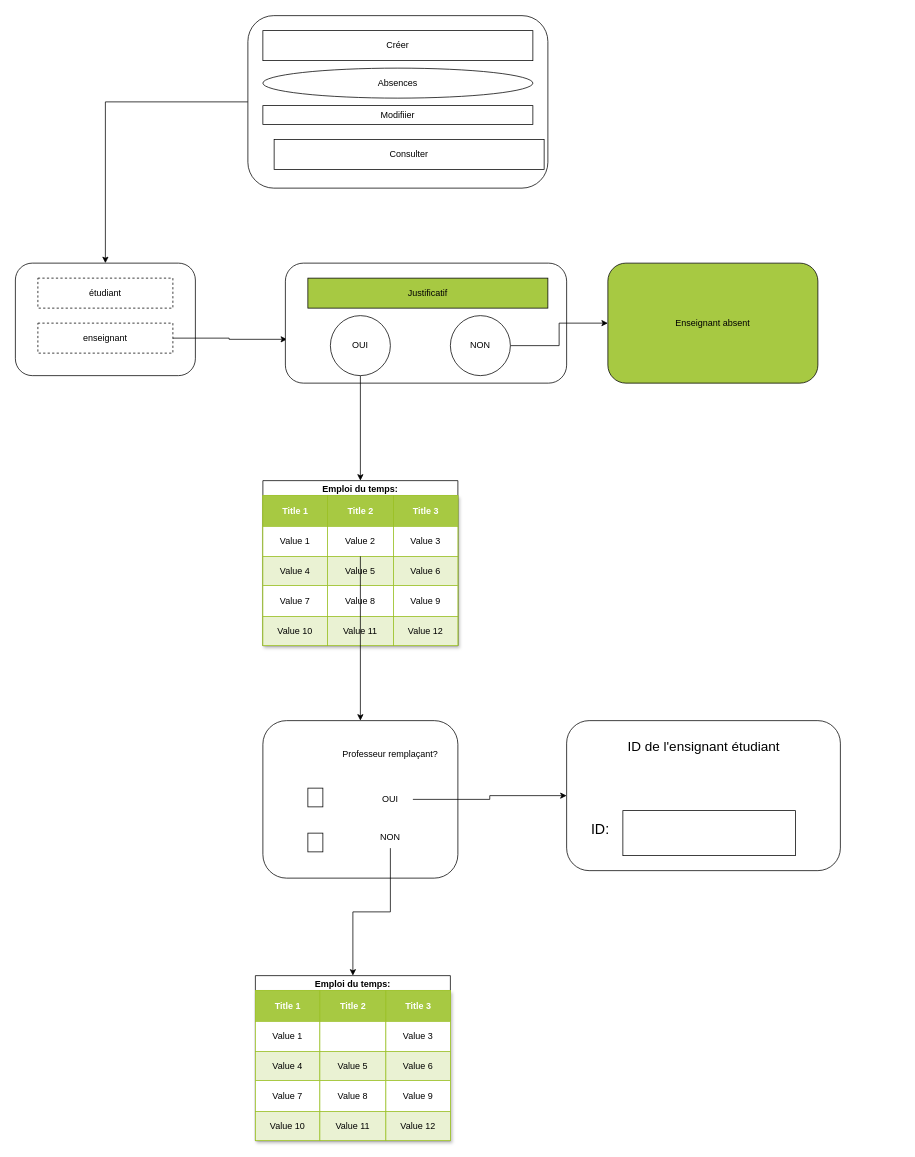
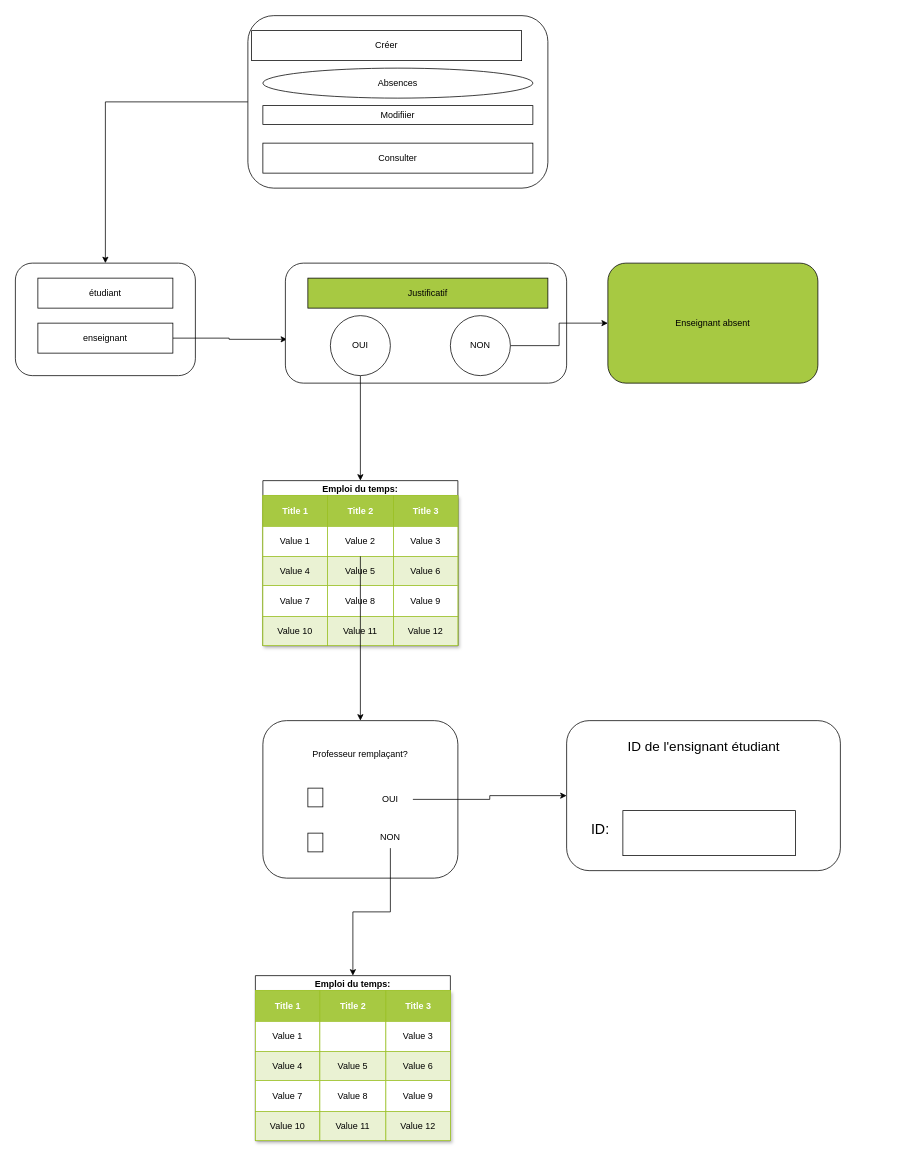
  <mxCell id="0" />
  <mxCell id="1" parent="0" />
  <mxCell id="2" style="edgeStyle=orthogonalEdgeStyle;rounded=0;orthogonalLoop=1;jettySize=auto;html=1;entryX=0.5;entryY=0;entryDx=0;entryDy=0;" edge="1" parent="1" source="3" target="8"><mxGeometry relative="1" as="geometry" /></mxCell>
  <mxCell id="3" value="" style="rounded=1;whiteSpace=wrap;html=1;" vertex="1" parent="1"><mxGeometry x="330" y="20" width="400" height="230" as="geometry" /></mxCell>
- <mxCell id="4" value="Créer" style="rounded=0;whiteSpace=wrap;html=1;align=center;" vertex="1" parent="1"><mxGeometry x="350" y="40" width="360" height="40" as="geometry" /></mxCell>
+ <mxCell id="4" value="Créer" style="rounded=0;whiteSpace=wrap;html=1;align=center;" vertex="1" parent="1"><mxGeometry x="335" y="40" width="360" height="40" as="geometry" /></mxCell>
  <mxCell id="5" value="Absences" style="ellipse;whiteSpace=wrap;html=1;align=center;" vertex="1" parent="1"><mxGeometry x="350" y="90" width="360" height="40" as="geometry" /></mxCell>
  <mxCell id="6" value="Modifiier" style="rounded=0;whiteSpace=wrap;html=1;align=center;" vertex="1" parent="1"><mxGeometry x="350" y="140" width="360" height="25" as="geometry" /></mxCell>
- <mxCell id="7" value="Consulter" style="rounded=0;whiteSpace=wrap;html=1;align=center;" vertex="1" parent="1"><mxGeometry x="365" y="185" width="360" height="40" as="geometry" /></mxCell>
+ <mxCell id="7" value="Consulter" style="rounded=0;whiteSpace=wrap;html=1;align=center;" vertex="1" parent="1"><mxGeometry x="350" y="190" width="360" height="40" as="geometry" /></mxCell>
  <mxCell id="8" value="" style="rounded=1;whiteSpace=wrap;html=1;" vertex="1" parent="1"><mxGeometry x="20" y="350" width="240" height="150" as="geometry" /></mxCell>
- <mxCell id="9" value="étudiant" style="rounded=0;whiteSpace=wrap;html=1;dashed=1;" vertex="1" parent="1"><mxGeometry x="50" y="370" width="180" height="40" as="geometry" /></mxCell>
+ <mxCell id="9" value="étudiant" style="rounded=0;whiteSpace=wrap;html=1;" vertex="1" parent="1"><mxGeometry x="50" y="370" width="180" height="40" as="geometry" /></mxCell>
  <mxCell id="10" style="edgeStyle=orthogonalEdgeStyle;rounded=0;orthogonalLoop=1;jettySize=auto;html=1;exitX=1;exitY=0.5;exitDx=0;exitDy=0;entryX=0.006;entryY=0.635;entryDx=0;entryDy=0;entryPerimeter=0;" edge="1" parent="1" source="11" target="12"><mxGeometry relative="1" as="geometry" /></mxCell>
- <mxCell id="11" value="enseignant" style="rounded=0;whiteSpace=wrap;html=1;dashed=1;" vertex="1" parent="1"><mxGeometry x="50" y="430" width="180" height="40" as="geometry" /></mxCell>
+ <mxCell id="11" value="enseignant" style="rounded=0;whiteSpace=wrap;html=1;" vertex="1" parent="1"><mxGeometry x="50" y="430" width="180" height="40" as="geometry" /></mxCell>
  <mxCell id="12" value="" style="rounded=1;whiteSpace=wrap;html=1;" vertex="1" parent="1"><mxGeometry x="380" y="350" width="375" height="160" as="geometry" /></mxCell>
  <mxCell id="13" value="Justificatif" style="rounded=0;whiteSpace=wrap;html=1;fillColor=#a7c942;" vertex="1" parent="1"><mxGeometry x="410" y="370" width="320" height="40" as="geometry" /></mxCell>
  <mxCell id="14" style="edgeStyle=orthogonalEdgeStyle;rounded=0;orthogonalLoop=1;jettySize=auto;html=1;entryX=0.5;entryY=0;entryDx=0;entryDy=0;" edge="1" parent="1" source="15" target="19"><mxGeometry relative="1" as="geometry" /></mxCell>
  <mxCell id="15" value="OUI" style="ellipse;whiteSpace=wrap;html=1;aspect=fixed;" vertex="1" parent="1"><mxGeometry x="440" y="420" width="80" height="80" as="geometry" /></mxCell>
  <mxCell id="16" style="edgeStyle=orthogonalEdgeStyle;rounded=0;orthogonalLoop=1;jettySize=auto;html=1;exitX=1;exitY=0.5;exitDx=0;exitDy=0;" edge="1" parent="1" source="17" target="18"><mxGeometry relative="1" as="geometry" /></mxCell>
  <mxCell id="17" value="NON" style="ellipse;whiteSpace=wrap;html=1;aspect=fixed;" vertex="1" parent="1"><mxGeometry x="600" y="420" width="80" height="80" as="geometry" /></mxCell>
  <mxCell id="18" value="Enseignant absent" style="rounded=1;whiteSpace=wrap;html=1;fillColor=#a7c942;" vertex="1" parent="1"><mxGeometry x="810" y="350" width="280" height="160" as="geometry" /></mxCell>
  <mxCell id="19" value="Emploi du temps:" style="swimlane;whiteSpace=wrap;html=1;" vertex="1" parent="1"><mxGeometry x="350" y="640" width="260" height="220" as="geometry"><mxRectangle x="2520" y="950" width="140" height="30" as="alternateBounds" /></mxGeometry></mxCell>
  <mxCell id="20" value="Assets" style="childLayout=tableLayout;recursiveResize=0;strokeColor=#98bf21;fillColor=#A7C942;shadow=1;" vertex="1" parent="19"><mxGeometry y="20" width="260" height="200" as="geometry" /></mxCell>
  <mxCell id="21" style="shape=tableRow;horizontal=0;startSize=0;swimlaneHead=0;swimlaneBody=0;top=0;left=0;bottom=0;right=0;dropTarget=0;collapsible=0;recursiveResize=0;expand=0;fontStyle=0;strokeColor=inherit;fillColor=#ffffff;" vertex="1" parent="20"><mxGeometry width="260" height="41" as="geometry" /></mxCell>
  <mxCell id="22" value="Title 1" style="connectable=0;recursiveResize=0;strokeColor=inherit;fillColor=#A7C942;align=center;fontStyle=1;fontColor=#FFFFFF;html=1;" vertex="1" parent="21"><mxGeometry width="86" height="41" as="geometry"><mxRectangle width="86" height="41" as="alternateBounds" /></mxGeometry></mxCell>
  <mxCell id="23" value="Title 2" style="connectable=0;recursiveResize=0;strokeColor=inherit;fillColor=#A7C942;align=center;fontStyle=1;fontColor=#FFFFFF;html=1;" vertex="1" parent="21"><mxGeometry x="86" width="88" height="41" as="geometry"><mxRectangle width="88" height="41" as="alternateBounds" /></mxGeometry></mxCell>
  <mxCell id="24" value="Title 3" style="connectable=0;recursiveResize=0;strokeColor=inherit;fillColor=#A7C942;align=center;fontStyle=1;fontColor=#FFFFFF;html=1;" vertex="1" parent="21"><mxGeometry x="174" width="86" height="41" as="geometry"><mxRectangle width="86" height="41" as="alternateBounds" /></mxGeometry></mxCell>
  <mxCell id="25" value="" style="shape=tableRow;horizontal=0;startSize=0;swimlaneHead=0;swimlaneBody=0;top=0;left=0;bottom=0;right=0;dropTarget=0;collapsible=0;recursiveResize=0;expand=0;fontStyle=0;strokeColor=inherit;fillColor=#ffffff;" vertex="1" parent="20"><mxGeometry y="41" width="260" height="40" as="geometry" /></mxCell>
  <mxCell id="26" value="Value 1" style="connectable=0;recursiveResize=0;strokeColor=inherit;fillColor=inherit;align=center;whiteSpace=wrap;html=1;" vertex="1" parent="25"><mxGeometry width="86" height="40" as="geometry"><mxRectangle width="86" height="40" as="alternateBounds" /></mxGeometry></mxCell>
  <mxCell id="27" value="Value 2" style="connectable=0;recursiveResize=0;strokeColor=inherit;fillColor=inherit;align=center;whiteSpace=wrap;html=1;" vertex="1" parent="25"><mxGeometry x="86" width="88" height="40" as="geometry"><mxRectangle width="88" height="40" as="alternateBounds" /></mxGeometry></mxCell>
  <mxCell id="28" value="Value 3" style="connectable=0;recursiveResize=0;strokeColor=inherit;fillColor=inherit;align=center;whiteSpace=wrap;html=1;" vertex="1" parent="25"><mxGeometry x="174" width="86" height="40" as="geometry"><mxRectangle width="86" height="40" as="alternateBounds" /></mxGeometry></mxCell>
  <mxCell id="29" value="" style="shape=tableRow;horizontal=0;startSize=0;swimlaneHead=0;swimlaneBody=0;top=0;left=0;bottom=0;right=0;dropTarget=0;collapsible=0;recursiveResize=0;expand=0;fontStyle=1;strokeColor=inherit;fillColor=#EAF2D3;" vertex="1" parent="20"><mxGeometry y="81" width="260" height="39" as="geometry" /></mxCell>
  <mxCell id="30" value="Value 4" style="connectable=0;recursiveResize=0;strokeColor=inherit;fillColor=inherit;whiteSpace=wrap;html=1;" vertex="1" parent="29"><mxGeometry width="86" height="39" as="geometry"><mxRectangle width="86" height="39" as="alternateBounds" /></mxGeometry></mxCell>
  <mxCell id="31" value="Value 5" style="connectable=0;recursiveResize=0;strokeColor=inherit;fillColor=inherit;whiteSpace=wrap;html=1;" vertex="1" parent="29"><mxGeometry x="86" width="88" height="39" as="geometry"><mxRectangle width="88" height="39" as="alternateBounds" /></mxGeometry></mxCell>
  <mxCell id="32" value="Value 6" style="connectable=0;recursiveResize=0;strokeColor=inherit;fillColor=inherit;whiteSpace=wrap;html=1;" vertex="1" parent="29"><mxGeometry x="174" width="86" height="39" as="geometry"><mxRectangle width="86" height="39" as="alternateBounds" /></mxGeometry></mxCell>
  <mxCell id="33" value="" style="shape=tableRow;horizontal=0;startSize=0;swimlaneHead=0;swimlaneBody=0;top=0;left=0;bottom=0;right=0;dropTarget=0;collapsible=0;recursiveResize=0;expand=0;fontStyle=0;strokeColor=inherit;fillColor=#ffffff;" vertex="1" parent="20"><mxGeometry y="120" width="260" height="41" as="geometry" /></mxCell>
  <mxCell id="34" value="Value 7" style="connectable=0;recursiveResize=0;strokeColor=inherit;fillColor=inherit;fontStyle=0;align=center;whiteSpace=wrap;html=1;" vertex="1" parent="33"><mxGeometry width="86" height="41" as="geometry"><mxRectangle width="86" height="41" as="alternateBounds" /></mxGeometry></mxCell>
  <mxCell id="35" value="Value 8" style="connectable=0;recursiveResize=0;strokeColor=inherit;fillColor=inherit;fontStyle=0;align=center;whiteSpace=wrap;html=1;" vertex="1" parent="33"><mxGeometry x="86" width="88" height="41" as="geometry"><mxRectangle width="88" height="41" as="alternateBounds" /></mxGeometry></mxCell>
  <mxCell id="36" value="Value 9" style="connectable=0;recursiveResize=0;strokeColor=inherit;fillColor=inherit;fontStyle=0;align=center;whiteSpace=wrap;html=1;" vertex="1" parent="33"><mxGeometry x="174" width="86" height="41" as="geometry"><mxRectangle width="86" height="41" as="alternateBounds" /></mxGeometry></mxCell>
  <mxCell id="37" value="" style="shape=tableRow;horizontal=0;startSize=0;swimlaneHead=0;swimlaneBody=0;top=0;left=0;bottom=0;right=0;dropTarget=0;collapsible=0;recursiveResize=0;expand=0;fontStyle=1;strokeColor=inherit;fillColor=#EAF2D3;" vertex="1" parent="20"><mxGeometry y="161" width="260" height="39" as="geometry" /></mxCell>
  <mxCell id="38" value="Value 10" style="connectable=0;recursiveResize=0;strokeColor=inherit;fillColor=inherit;whiteSpace=wrap;html=1;" vertex="1" parent="37"><mxGeometry width="86" height="39" as="geometry"><mxRectangle width="86" height="39" as="alternateBounds" /></mxGeometry></mxCell>
  <mxCell id="39" value="Value 11" style="connectable=0;recursiveResize=0;strokeColor=inherit;fillColor=inherit;whiteSpace=wrap;html=1;" vertex="1" parent="37"><mxGeometry x="86" width="88" height="39" as="geometry"><mxRectangle width="88" height="39" as="alternateBounds" /></mxGeometry></mxCell>
  <mxCell id="40" value="Value 12" style="connectable=0;recursiveResize=0;strokeColor=inherit;fillColor=inherit;whiteSpace=wrap;html=1;" vertex="1" parent="37"><mxGeometry x="174" width="86" height="39" as="geometry"><mxRectangle width="86" height="39" as="alternateBounds" /></mxGeometry></mxCell>
  <mxCell id="41" value="" style="rounded=1;whiteSpace=wrap;html=1;" vertex="1" parent="1"><mxGeometry x="350" y="960" width="260" height="210" as="geometry" /></mxCell>
- <mxCell id="42" value="Professeur remplaçant?" style="text;html=1;strokeColor=none;fillColor=none;align=center;verticalAlign=middle;whiteSpace=wrap;rounded=0;" vertex="1" parent="1"><mxGeometry x="450" y="980" width="140" height="50" as="geometry" /></mxCell>
+ <mxCell id="42" value="Professeur remplaçant?" style="text;html=1;strokeColor=none;fillColor=none;align=center;verticalAlign=middle;whiteSpace=wrap;rounded=0;" vertex="1" parent="1"><mxGeometry x="410" y="980" width="140" height="50" as="geometry" /></mxCell>
  <mxCell id="43" value="" style="rounded=0;whiteSpace=wrap;html=1;" vertex="1" parent="1"><mxGeometry x="410" y="1050" width="20" height="25" as="geometry" /></mxCell>
  <mxCell id="44" value="" style="rounded=0;whiteSpace=wrap;html=1;" vertex="1" parent="1"><mxGeometry x="410" y="1110" width="20" height="25" as="geometry" /></mxCell>
  <mxCell id="45" style="edgeStyle=orthogonalEdgeStyle;rounded=0;orthogonalLoop=1;jettySize=auto;html=1;entryX=0.5;entryY=0;entryDx=0;entryDy=0;fontSize=19;" edge="1" parent="1" source="46" target="54"><mxGeometry relative="1" as="geometry" /></mxCell>
  <mxCell id="46" value="NON" style="text;html=1;strokeColor=none;fillColor=none;align=center;verticalAlign=middle;whiteSpace=wrap;rounded=0;" vertex="1" parent="1"><mxGeometry x="490" y="1100" width="60" height="30" as="geometry" /></mxCell>
  <mxCell id="47" style="edgeStyle=orthogonalEdgeStyle;rounded=0;orthogonalLoop=1;jettySize=auto;html=1;entryX=0;entryY=0.5;entryDx=0;entryDy=0;fontSize=19;" edge="1" parent="1" source="48" target="50"><mxGeometry relative="1" as="geometry" /></mxCell>
  <mxCell id="48" value="OUI" style="text;html=1;strokeColor=none;fillColor=none;align=center;verticalAlign=middle;whiteSpace=wrap;rounded=0;" vertex="1" parent="1"><mxGeometry x="490" y="1050" width="60" height="30" as="geometry" /></mxCell>
  <mxCell id="49" style="edgeStyle=orthogonalEdgeStyle;rounded=0;orthogonalLoop=1;jettySize=auto;html=1;exitX=0.5;exitY=1;exitDx=0;exitDy=0;entryX=0.5;entryY=0;entryDx=0;entryDy=0;" edge="1" parent="1" source="25" target="41"><mxGeometry relative="1" as="geometry" /></mxCell>
  <mxCell id="50" value="" style="rounded=1;whiteSpace=wrap;html=1;" vertex="1" parent="1"><mxGeometry x="755" y="960" width="365" height="200" as="geometry" /></mxCell>
  <mxCell id="51" value="&lt;font style=&quot;font-size: 18px;&quot;&gt;ID de l'ensignant étudiant&lt;/font&gt;" style="text;html=1;strokeColor=none;fillColor=none;align=center;verticalAlign=middle;whiteSpace=wrap;rounded=0;" vertex="1" parent="1"><mxGeometry x="677.5" y="980" width="520" height="30" as="geometry" /></mxCell>
  <mxCell id="52" value="&lt;font style=&quot;font-size: 19px;&quot;&gt;ID:&lt;/font&gt;" style="text;html=1;strokeColor=none;fillColor=none;align=center;verticalAlign=middle;whiteSpace=wrap;rounded=0;fontSize=18;" vertex="1" parent="1"><mxGeometry x="770" y="1090" width="60" height="30" as="geometry" /></mxCell>
  <mxCell id="53" value="" style="rounded=0;whiteSpace=wrap;html=1;fontSize=19;" vertex="1" parent="1"><mxGeometry x="830" y="1080" width="230" height="60" as="geometry" /></mxCell>
  <mxCell id="54" value="Emploi du temps:" style="swimlane;whiteSpace=wrap;html=1;" vertex="1" parent="1"><mxGeometry x="340" y="1300" width="260" height="220" as="geometry"><mxRectangle x="2520" y="950" width="140" height="30" as="alternateBounds" /></mxGeometry></mxCell>
  <mxCell id="55" value="Assets" style="childLayout=tableLayout;recursiveResize=0;strokeColor=#98bf21;fillColor=#A7C942;shadow=1;" vertex="1" parent="54"><mxGeometry y="20" width="260" height="200" as="geometry" /></mxCell>
  <mxCell id="56" style="shape=tableRow;horizontal=0;startSize=0;swimlaneHead=0;swimlaneBody=0;top=0;left=0;bottom=0;right=0;dropTarget=0;collapsible=0;recursiveResize=0;expand=0;fontStyle=0;strokeColor=inherit;fillColor=#ffffff;" vertex="1" parent="55"><mxGeometry width="260" height="41" as="geometry" /></mxCell>
  <mxCell id="57" value="Title 1" style="connectable=0;recursiveResize=0;strokeColor=inherit;fillColor=#A7C942;align=center;fontStyle=1;fontColor=#FFFFFF;html=1;" vertex="1" parent="56"><mxGeometry width="86" height="41" as="geometry"><mxRectangle width="86" height="41" as="alternateBounds" /></mxGeometry></mxCell>
  <mxCell id="58" value="Title 2" style="connectable=0;recursiveResize=0;strokeColor=inherit;fillColor=#A7C942;align=center;fontStyle=1;fontColor=#FFFFFF;html=1;" vertex="1" parent="56"><mxGeometry x="86" width="88" height="41" as="geometry"><mxRectangle width="88" height="41" as="alternateBounds" /></mxGeometry></mxCell>
  <mxCell id="59" value="Title 3" style="connectable=0;recursiveResize=0;strokeColor=inherit;fillColor=#A7C942;align=center;fontStyle=1;fontColor=#FFFFFF;html=1;" vertex="1" parent="56"><mxGeometry x="174" width="86" height="41" as="geometry"><mxRectangle width="86" height="41" as="alternateBounds" /></mxGeometry></mxCell>
  <mxCell id="60" value="" style="shape=tableRow;horizontal=0;startSize=0;swimlaneHead=0;swimlaneBody=0;top=0;left=0;bottom=0;right=0;dropTarget=0;collapsible=0;recursiveResize=0;expand=0;fontStyle=0;strokeColor=inherit;fillColor=#ffffff;" vertex="1" parent="55"><mxGeometry y="41" width="260" height="40" as="geometry" /></mxCell>
  <mxCell id="61" value="Value 1" style="connectable=0;recursiveResize=0;strokeColor=inherit;fillColor=inherit;align=center;whiteSpace=wrap;html=1;" vertex="1" parent="60"><mxGeometry width="86" height="40" as="geometry"><mxRectangle width="86" height="40" as="alternateBounds" /></mxGeometry></mxCell>
  <mxCell id="62" value="" style="connectable=0;recursiveResize=0;strokeColor=inherit;fillColor=inherit;align=center;whiteSpace=wrap;html=1;" vertex="1" parent="60"><mxGeometry x="86" width="88" height="40" as="geometry"><mxRectangle width="88" height="40" as="alternateBounds" /></mxGeometry></mxCell>
  <mxCell id="63" value="Value 3" style="connectable=0;recursiveResize=0;strokeColor=inherit;fillColor=inherit;align=center;whiteSpace=wrap;html=1;" vertex="1" parent="60"><mxGeometry x="174" width="86" height="40" as="geometry"><mxRectangle width="86" height="40" as="alternateBounds" /></mxGeometry></mxCell>
  <mxCell id="64" value="" style="shape=tableRow;horizontal=0;startSize=0;swimlaneHead=0;swimlaneBody=0;top=0;left=0;bottom=0;right=0;dropTarget=0;collapsible=0;recursiveResize=0;expand=0;fontStyle=1;strokeColor=inherit;fillColor=#EAF2D3;" vertex="1" parent="55"><mxGeometry y="81" width="260" height="39" as="geometry" /></mxCell>
  <mxCell id="65" value="Value 4" style="connectable=0;recursiveResize=0;strokeColor=inherit;fillColor=inherit;whiteSpace=wrap;html=1;" vertex="1" parent="64"><mxGeometry width="86" height="39" as="geometry"><mxRectangle width="86" height="39" as="alternateBounds" /></mxGeometry></mxCell>
  <mxCell id="66" value="Value 5" style="connectable=0;recursiveResize=0;strokeColor=inherit;fillColor=inherit;whiteSpace=wrap;html=1;" vertex="1" parent="64"><mxGeometry x="86" width="88" height="39" as="geometry"><mxRectangle width="88" height="39" as="alternateBounds" /></mxGeometry></mxCell>
  <mxCell id="67" value="Value 6" style="connectable=0;recursiveResize=0;strokeColor=inherit;fillColor=inherit;whiteSpace=wrap;html=1;" vertex="1" parent="64"><mxGeometry x="174" width="86" height="39" as="geometry"><mxRectangle width="86" height="39" as="alternateBounds" /></mxGeometry></mxCell>
  <mxCell id="68" value="" style="shape=tableRow;horizontal=0;startSize=0;swimlaneHead=0;swimlaneBody=0;top=0;left=0;bottom=0;right=0;dropTarget=0;collapsible=0;recursiveResize=0;expand=0;fontStyle=0;strokeColor=inherit;fillColor=#ffffff;" vertex="1" parent="55"><mxGeometry y="120" width="260" height="41" as="geometry" /></mxCell>
  <mxCell id="69" value="Value 7" style="connectable=0;recursiveResize=0;strokeColor=inherit;fillColor=inherit;fontStyle=0;align=center;whiteSpace=wrap;html=1;" vertex="1" parent="68"><mxGeometry width="86" height="41" as="geometry"><mxRectangle width="86" height="41" as="alternateBounds" /></mxGeometry></mxCell>
  <mxCell id="70" value="Value 8" style="connectable=0;recursiveResize=0;strokeColor=inherit;fillColor=inherit;fontStyle=0;align=center;whiteSpace=wrap;html=1;" vertex="1" parent="68"><mxGeometry x="86" width="88" height="41" as="geometry"><mxRectangle width="88" height="41" as="alternateBounds" /></mxGeometry></mxCell>
  <mxCell id="71" value="Value 9" style="connectable=0;recursiveResize=0;strokeColor=inherit;fillColor=inherit;fontStyle=0;align=center;whiteSpace=wrap;html=1;" vertex="1" parent="68"><mxGeometry x="174" width="86" height="41" as="geometry"><mxRectangle width="86" height="41" as="alternateBounds" /></mxGeometry></mxCell>
  <mxCell id="72" value="" style="shape=tableRow;horizontal=0;startSize=0;swimlaneHead=0;swimlaneBody=0;top=0;left=0;bottom=0;right=0;dropTarget=0;collapsible=0;recursiveResize=0;expand=0;fontStyle=1;strokeColor=inherit;fillColor=#EAF2D3;" vertex="1" parent="55"><mxGeometry y="161" width="260" height="39" as="geometry" /></mxCell>
  <mxCell id="73" value="Value 10" style="connectable=0;recursiveResize=0;strokeColor=inherit;fillColor=inherit;whiteSpace=wrap;html=1;" vertex="1" parent="72"><mxGeometry width="86" height="39" as="geometry"><mxRectangle width="86" height="39" as="alternateBounds" /></mxGeometry></mxCell>
  <mxCell id="74" value="Value 11" style="connectable=0;recursiveResize=0;strokeColor=inherit;fillColor=inherit;whiteSpace=wrap;html=1;" vertex="1" parent="72"><mxGeometry x="86" width="88" height="39" as="geometry"><mxRectangle width="88" height="39" as="alternateBounds" /></mxGeometry></mxCell>
  <mxCell id="75" value="Value 12" style="connectable=0;recursiveResize=0;strokeColor=inherit;fillColor=inherit;whiteSpace=wrap;html=1;" vertex="1" parent="72"><mxGeometry x="174" width="86" height="39" as="geometry"><mxRectangle width="86" height="39" as="alternateBounds" /></mxGeometry></mxCell>
